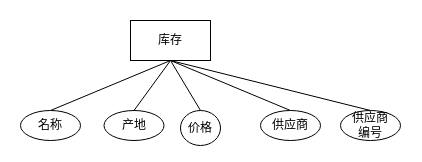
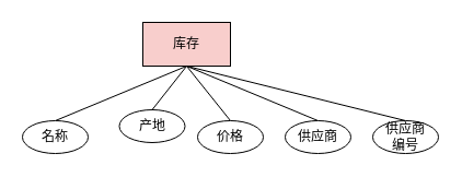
  <mxCell id="0" />
  <mxCell id="1" parent="0" />
  <mxCell id="2" style="edgeStyle=none;shape=connector;rounded=1;html=1;exitX=0.5;exitY=1;exitDx=0;exitDy=0;entryX=0.5;entryY=0;entryDx=0;entryDy=0;labelBackgroundColor=default;fontFamily=Helvetica;fontSize=11;fontColor=default;endArrow=none;strokeColor=default;" edge="1" parent="1" source="7" target="8"><mxGeometry relative="1" as="geometry" /></mxCell>
  <mxCell id="3" style="edgeStyle=none;shape=connector;rounded=1;html=1;exitX=0.5;exitY=1;exitDx=0;exitDy=0;entryX=0.5;entryY=0;entryDx=0;entryDy=0;labelBackgroundColor=default;fontFamily=Helvetica;fontSize=11;fontColor=default;endArrow=none;strokeColor=default;" edge="1" parent="1" source="7" target="9"><mxGeometry relative="1" as="geometry" /></mxCell>
  <mxCell id="4" style="edgeStyle=none;shape=connector;rounded=1;html=1;exitX=0.5;exitY=1;exitDx=0;exitDy=0;entryX=0.5;entryY=0;entryDx=0;entryDy=0;labelBackgroundColor=default;fontFamily=Helvetica;fontSize=11;fontColor=default;endArrow=none;strokeColor=default;" edge="1" parent="1" source="7" target="10"><mxGeometry relative="1" as="geometry" /></mxCell>
  <mxCell id="5" style="edgeStyle=none;shape=connector;rounded=1;html=1;exitX=0.5;exitY=1;exitDx=0;exitDy=0;entryX=0.5;entryY=0;entryDx=0;entryDy=0;labelBackgroundColor=default;fontFamily=Helvetica;fontSize=11;fontColor=default;endArrow=none;strokeColor=default;" edge="1" parent="1" source="7" target="11"><mxGeometry relative="1" as="geometry" /></mxCell>
  <mxCell id="6" style="edgeStyle=none;shape=connector;rounded=1;html=1;exitX=0.5;exitY=1;exitDx=0;exitDy=0;entryX=0.5;entryY=0;entryDx=0;entryDy=0;labelBackgroundColor=default;fontFamily=Helvetica;fontSize=11;fontColor=default;endArrow=none;strokeColor=default;" edge="1" parent="1" source="7" target="12"><mxGeometry relative="1" as="geometry" /></mxCell>
- <mxCell id="7" value="库存" style="rounded=0;whiteSpace=wrap;html=1;" vertex="1" parent="1"><mxGeometry x="130" y="20" width="80" height="40" as="geometry" /></mxCell>
+ <mxCell id="7" value="库存" style="rounded=0;whiteSpace=wrap;html=1;fillColor=#f8cecc;" vertex="1" parent="1"><mxGeometry x="130" y="20" width="80" height="40" as="geometry" /></mxCell>
  <mxCell id="8" value="名称" style="ellipse;whiteSpace=wrap;html=1;" vertex="1" parent="1"><mxGeometry x="20" y="110" width="60" height="30" as="geometry" /></mxCell>
- <mxCell id="9" value="产地" style="ellipse;whiteSpace=wrap;html=1;" vertex="1" parent="1"><mxGeometry x="103.5" y="110" width="60" height="30" as="geometry" /></mxCell>
- <mxCell id="10" value="价格" style="ellipse;whiteSpace=wrap;html=1;" vertex="1" parent="1"><mxGeometry x="180" y="110" width="40" height="35" as="geometry" /></mxCell>
+ <mxCell id="9" value="产地" style="ellipse;whiteSpace=wrap;html=1;" vertex="1" parent="1"><mxGeometry x="108.5" y="100" width="60" height="30" as="geometry" /></mxCell>
+ <mxCell id="10" value="价格" style="ellipse;whiteSpace=wrap;html=1;" vertex="1" parent="1"><mxGeometry x="180" y="110" width="60" height="30" as="geometry" /></mxCell>
  <mxCell id="11" value="供应商" style="ellipse;whiteSpace=wrap;html=1;" vertex="1" parent="1"><mxGeometry x="260" y="110" width="60" height="30" as="geometry" /></mxCell>
  <mxCell id="12" value="供应商&lt;br&gt;编号" style="ellipse;whiteSpace=wrap;html=1;" vertex="1" parent="1"><mxGeometry x="340" y="110" width="60" height="30" as="geometry" /></mxCell>
